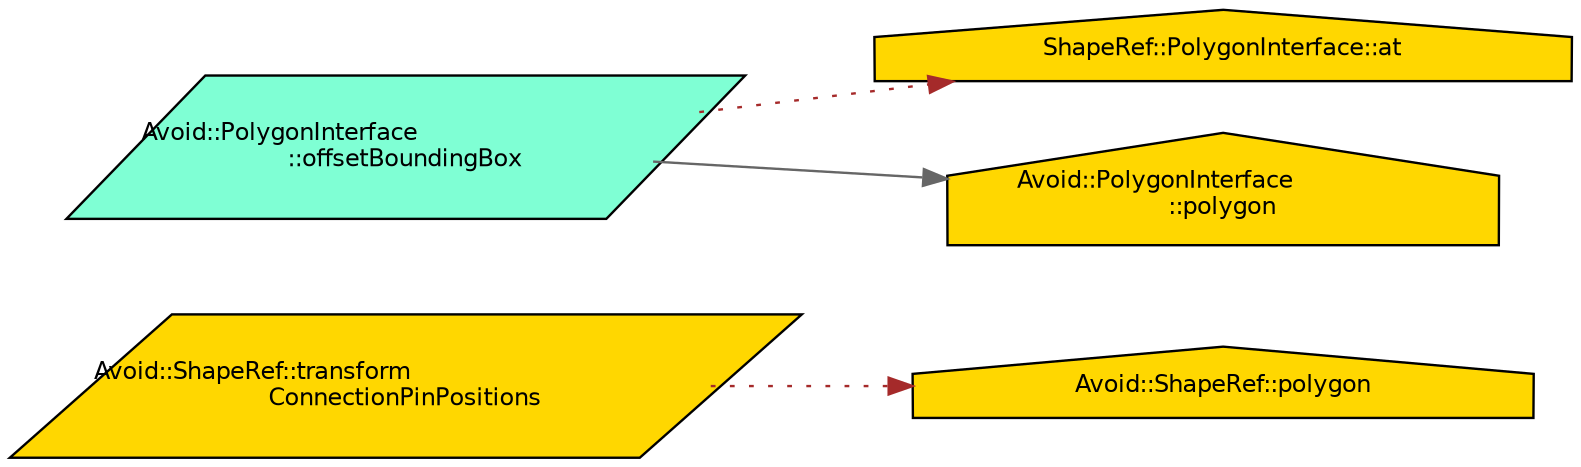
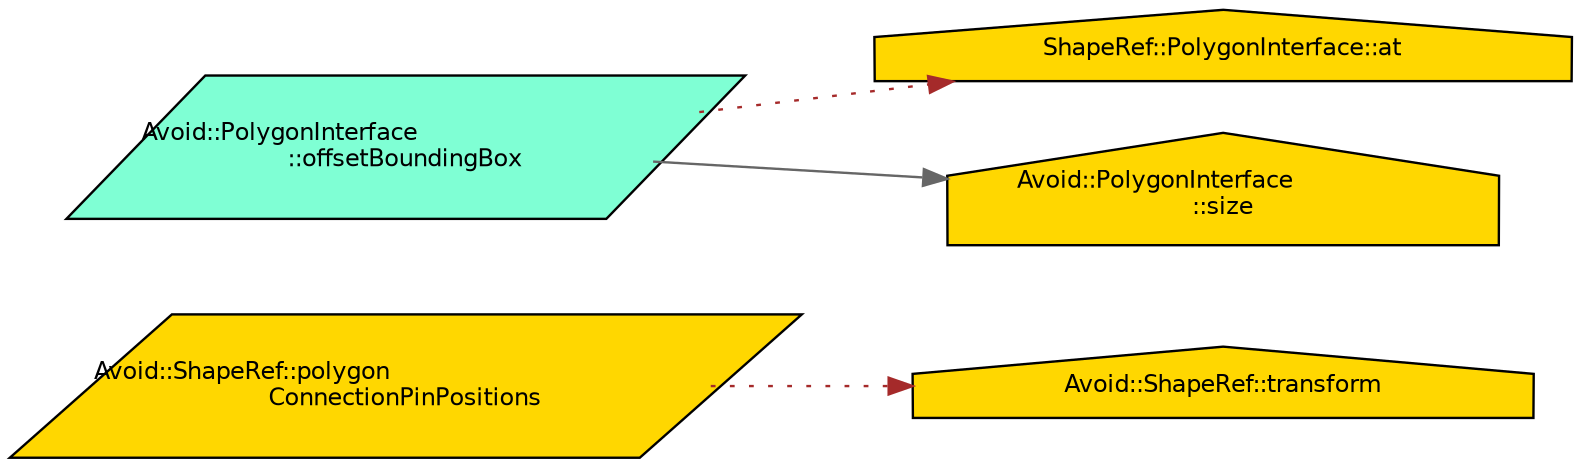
  digraph {
    rankdir=LR
    node [color=black fillcolor=gold fontname=Helvetica fontsize=10 shape=house style=filled]
    edge [color=brown fontname=Helvetica fontsize=10 labelfontname=Helvetica labelfontsize=10 style=dotted]
-   n1 [fontcolor=black height=0.2 label="Avoid::ShapeRef::transform\lConnectionPinPositions" shape=parallelogram width=0.4]
-   n2 [height=0.2 label="Avoid::ShapeRef::polygon" width=0.4]
+   n1 [fontcolor=black height=0.2 label="Avoid::ShapeRef::polygon\lConnectionPinPositions" shape=parallelogram width=0.4]
+   n2 [height=0.2 label="Avoid::ShapeRef::transform" width=0.4]
    n3 [fillcolor=aquamarine height=0.2 label="Avoid::PolygonInterface\l::offsetBoundingBox" shape=parallelogram width=0.4]
    n4 [height=0.2 label="ShapeRef::PolygonInterface::at" width=0.4]
-   n5 [height=0.2 label="Avoid::PolygonInterface\l::polygon" width=0.4]
+   n5 [height=0.2 label="Avoid::PolygonInterface\l::size" width=0.4]
    n1 -> n2
    n3 -> n4
    n3 -> n5 [color=gray40 style=solid]
  }
